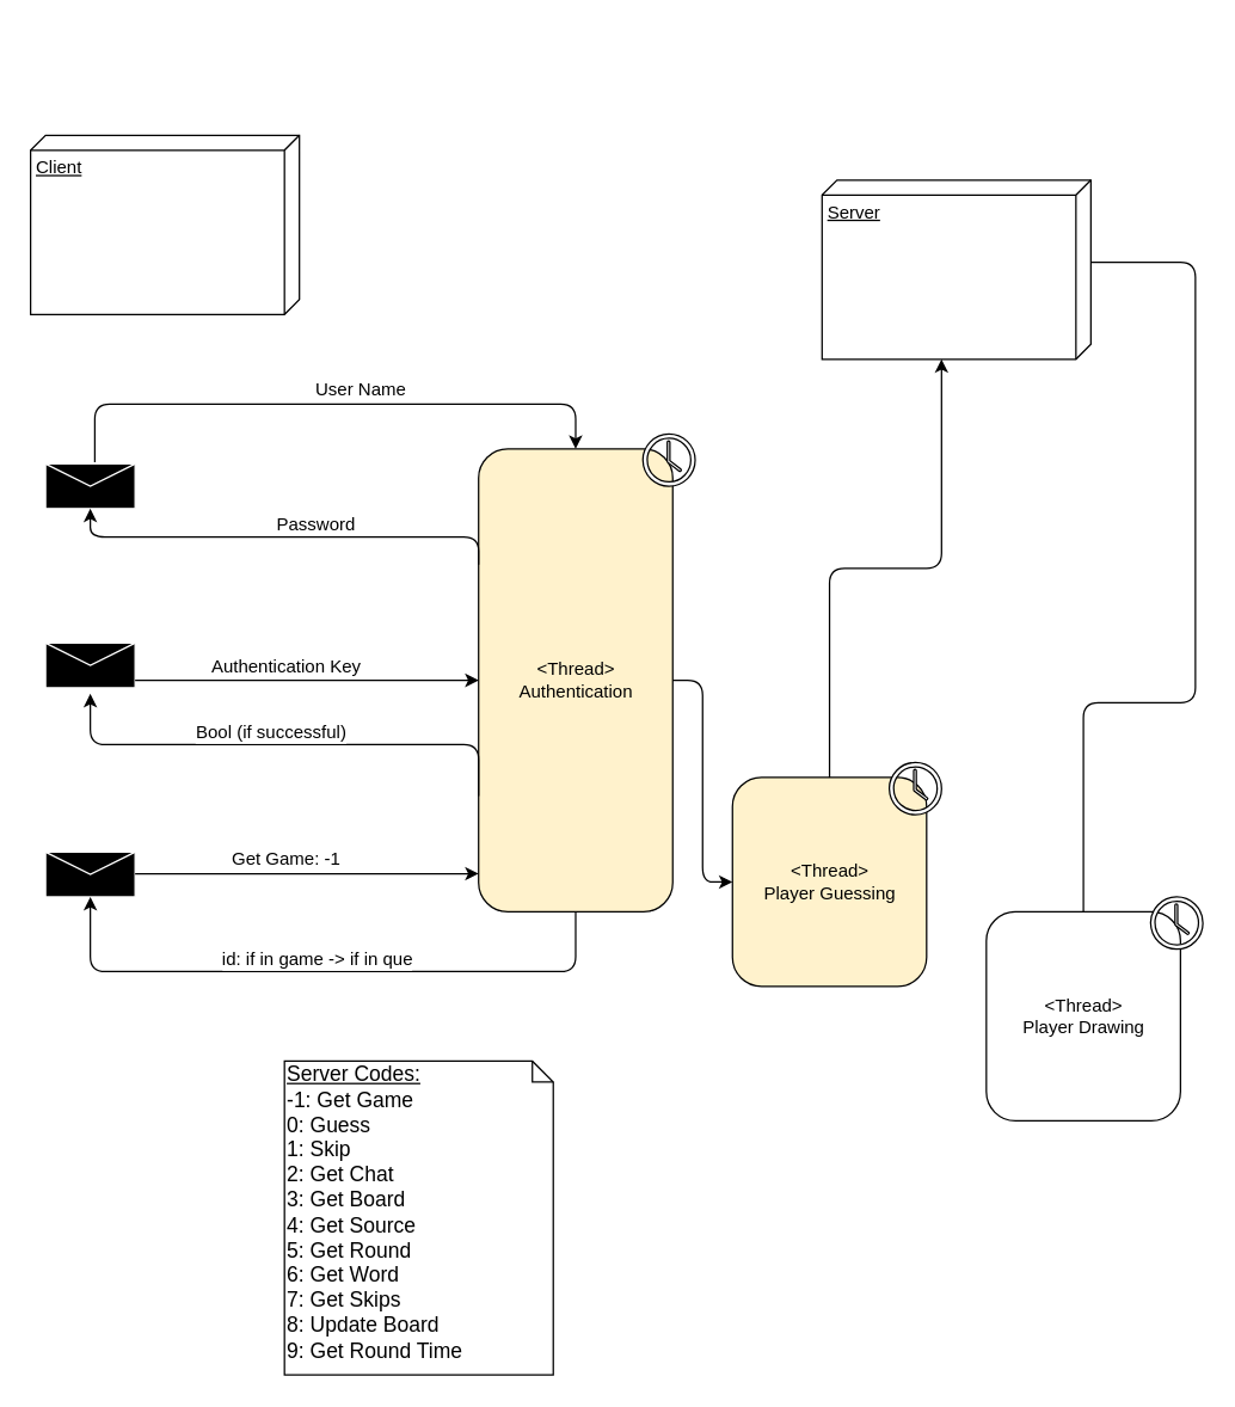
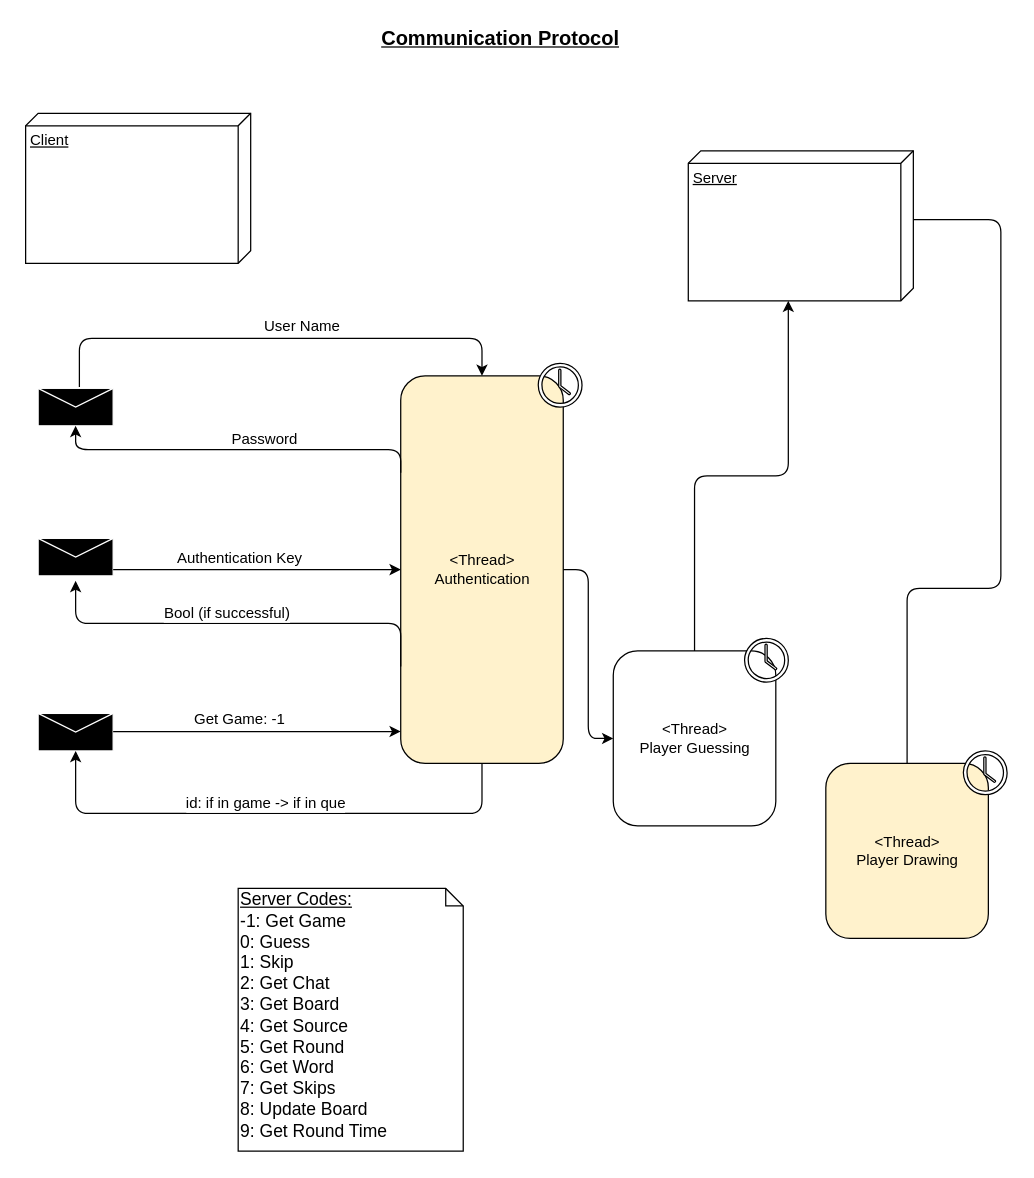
  <mxCell id="0" />
  <mxCell id="1" parent="0" />
  <mxCell id="2" value="Client" style="verticalAlign=top;align=left;spacingTop=8;spacingLeft=2;spacingRight=12;shape=cube;size=10;direction=south;fontStyle=4;html=1;" parent="1" vertex="1"><mxGeometry x="20" y="90" width="180" height="120" as="geometry" /></mxCell>
  <mxCell id="3" value="Server" style="verticalAlign=top;align=left;spacingTop=8;spacingLeft=2;spacingRight=12;shape=cube;size=10;direction=south;fontStyle=4;html=1;" parent="1" vertex="1"><mxGeometry x="550" y="120" width="180" height="120" as="geometry" /></mxCell>
  <mxCell id="4" value="&amp;lt;Thread&amp;gt;&lt;br&gt;Authentication" style="html=1;perimeter=rectanglePerimeter;rounded=1;fillColor=#fff2cc;" parent="1" vertex="1"><mxGeometry x="320" y="300" width="130" height="310" as="geometry" /></mxCell>
  <mxCell id="5" value="" style="pointerEvents=1;shadow=0;dashed=0;html=1;labelPosition=center;verticalLabelPosition=bottom;verticalAlign=top;outlineConnect=0;align=center;shape=mxgraph.office.concepts.clock;rounded=1;" parent="1" vertex="1"><mxGeometry x="430" y="290" width="35" height="35" as="geometry" /></mxCell>
- <mxCell id="6" value="&amp;lt;Thread&amp;gt;&lt;br&gt;Player Guessing" style="html=1;perimeter=rectanglePerimeter;rounded=1;fillColor=#fff2cc;" parent="1" vertex="1"><mxGeometry x="490" y="520" width="130" height="140" as="geometry" /></mxCell>
- <mxCell id="7" value="&amp;lt;Thread&amp;gt;&lt;br&gt;Player Drawing" style="html=1;perimeter=rectanglePerimeter;rounded=1;" parent="1" vertex="1"><mxGeometry x="660" y="610" width="130" height="140" as="geometry" /></mxCell>
+ <mxCell id="6" value="&amp;lt;Thread&amp;gt;&lt;br&gt;Player Guessing" style="html=1;perimeter=rectanglePerimeter;rounded=1;" parent="1" vertex="1"><mxGeometry x="490" y="520" width="130" height="140" as="geometry" /></mxCell>
+ <mxCell id="7" value="&amp;lt;Thread&amp;gt;&lt;br&gt;Player Drawing" style="html=1;perimeter=rectanglePerimeter;rounded=1;fillColor=#fff2cc;" parent="1" vertex="1"><mxGeometry x="660" y="610" width="130" height="140" as="geometry" /></mxCell>
  <mxCell id="8" value="" style="pointerEvents=1;shadow=0;dashed=0;html=1;labelPosition=center;verticalLabelPosition=bottom;verticalAlign=top;outlineConnect=0;align=center;shape=mxgraph.office.concepts.clock;rounded=1;" parent="1" vertex="1"><mxGeometry x="595" y="510" width="35" height="35" as="geometry" /></mxCell>
  <mxCell id="9" value="" style="pointerEvents=1;shadow=0;dashed=0;html=1;labelPosition=center;verticalLabelPosition=bottom;verticalAlign=top;outlineConnect=0;align=center;shape=mxgraph.office.concepts.clock;rounded=1;" parent="1" vertex="1"><mxGeometry x="770" y="600" width="35" height="35" as="geometry" /></mxCell>
  <mxCell id="10" value="" style="edgeStyle=elbowEdgeStyle;elbow=vertical;endArrow=classic;html=1;exitX=0.5;exitY=0;exitDx=0;exitDy=0;" parent="1" source="6" edge="1"><mxGeometry width="50" height="50" relative="1" as="geometry"><mxPoint x="580" y="290" as="sourcePoint" /><mxPoint x="630" y="240" as="targetPoint" /></mxGeometry></mxCell>
  <mxCell id="11" value="" style="edgeStyle=elbowEdgeStyle;elbow=horizontal;endArrow=classic;html=1;" parent="1" source="4" target="6" edge="1"><mxGeometry width="50" height="50" relative="1" as="geometry"><mxPoint x="460" y="540" as="sourcePoint" /><mxPoint x="510" y="490" as="targetPoint" /></mxGeometry></mxCell>
  <mxCell id="12" value="" style="edgeStyle=segmentEdgeStyle;endArrow=none;html=1;entryX=0;entryY=0;entryDx=55;entryDy=0;entryPerimeter=0;exitX=0.5;exitY=0;exitDx=0;exitDy=0;" parent="1" source="7" target="3" edge="1"><mxGeometry width="50" height="50" relative="1" as="geometry"><mxPoint x="730" y="360" as="sourcePoint" /><mxPoint x="780" y="310" as="targetPoint" /><Array as="points"><mxPoint x="725" y="470" /><mxPoint x="800" y="470" /><mxPoint x="800" y="175" /></Array></mxGeometry></mxCell>
  <mxCell id="13" value="" style="verticalLabelPosition=bottom;shadow=0;dashed=0;align=center;html=1;verticalAlign=top;strokeWidth=1;shape=mxgraph.mockup.misc.mail2;rounded=1;fillColor=#000000;strokeColor=#FFFFFF;" parent="1" vertex="1"><mxGeometry x="30" y="310" width="60" height="30" as="geometry" /></mxCell>
  <mxCell id="14" value="" style="verticalLabelPosition=bottom;shadow=0;dashed=0;align=center;html=1;verticalAlign=top;strokeWidth=1;shape=mxgraph.mockup.misc.mail2;rounded=1;fillColor=#000000;strokeColor=#FFFFFF;" parent="1" vertex="1"><mxGeometry x="30" y="430" width="60" height="30" as="geometry" /></mxCell>
  <mxCell id="15" value="" style="verticalLabelPosition=bottom;shadow=0;dashed=0;align=center;html=1;verticalAlign=top;strokeWidth=1;shape=mxgraph.mockup.misc.mail2;rounded=1;fillColor=#000000;strokeColor=#FFFFFF;" parent="1" vertex="1"><mxGeometry x="30" y="570" width="60" height="30" as="geometry" /></mxCell>
  <mxCell id="16" value="" style="edgeStyle=elbowEdgeStyle;elbow=vertical;endArrow=classic;html=1;exitX=0.55;exitY=-0.033;exitDx=0;exitDy=0;exitPerimeter=0;entryX=0.5;entryY=0;entryDx=0;entryDy=0;" parent="1" source="13" target="4" edge="1"><mxGeometry width="50" height="50" relative="1" as="geometry"><mxPoint x="460" y="440" as="sourcePoint" /><mxPoint x="510" y="390" as="targetPoint" /><Array as="points"><mxPoint x="230" y="270" /></Array></mxGeometry></mxCell>
  <mxCell id="17" value="User Name" style="text;html=1;align=center;verticalAlign=middle;resizable=0;points=[];labelBackgroundColor=#ffffff;" parent="16" vertex="1" connectable="0"><mxGeometry x="0.192" y="-1" relative="1" as="geometry"><mxPoint x="-16.99" y="-11" as="offset" /></mxGeometry></mxCell>
  <mxCell id="18" value="" style="edgeStyle=elbowEdgeStyle;elbow=vertical;endArrow=classic;html=1;exitX=0;exitY=0.25;exitDx=0;exitDy=0;" parent="1" source="4" target="13" edge="1"><mxGeometry width="50" height="50" relative="1" as="geometry"><mxPoint x="460" y="440" as="sourcePoint" /><mxPoint x="510" y="390" as="targetPoint" /></mxGeometry></mxCell>
  <mxCell id="19" value="Password" style="text;html=1;align=center;verticalAlign=middle;resizable=0;points=[];labelBackgroundColor=#ffffff;" parent="18" vertex="1" connectable="0"><mxGeometry x="-0.264" y="2" relative="1" as="geometry"><mxPoint x="-19.5" y="-11" as="offset" /></mxGeometry></mxCell>
  <mxCell id="20" value="" style="edgeStyle=elbowEdgeStyle;elbow=horizontal;endArrow=classic;html=1;entryX=0;entryY=0.5;entryDx=0;entryDy=0;" parent="1" source="14" target="4" edge="1"><mxGeometry width="50" height="50" relative="1" as="geometry"><mxPoint x="460" y="440" as="sourcePoint" /><mxPoint x="510" y="390" as="targetPoint" /><Array as="points"><mxPoint x="220" y="455" /><mxPoint x="120" y="440" /><mxPoint x="200" y="430" /></Array></mxGeometry></mxCell>
  <mxCell id="21" value="Authentication Key" style="text;html=1;align=center;verticalAlign=middle;resizable=0;points=[];labelBackgroundColor=#ffffff;" parent="20" vertex="1" connectable="0"><mxGeometry x="0.565" y="1" relative="1" as="geometry"><mxPoint x="-80" y="-9" as="offset" /></mxGeometry></mxCell>
  <mxCell id="22" value="" style="edgeStyle=elbowEdgeStyle;elbow=vertical;endArrow=classic;html=1;exitX=0;exitY=0.75;exitDx=0;exitDy=0;entryX=0.5;entryY=1.133;entryDx=0;entryDy=0;entryPerimeter=0;" parent="1" source="4" target="14" edge="1"><mxGeometry width="50" height="50" relative="1" as="geometry"><mxPoint x="460" y="340" as="sourcePoint" /><mxPoint x="510" y="290" as="targetPoint" /></mxGeometry></mxCell>
  <mxCell id="23" value="Bool (if successful)" style="text;html=1;align=center;verticalAlign=middle;resizable=0;points=[];labelBackgroundColor=#ffffff;" parent="22" vertex="1" connectable="0"><mxGeometry x="-0.084" y="4" relative="1" as="geometry"><mxPoint x="-23.6" y="-12.43" as="offset" /></mxGeometry></mxCell>
  <mxCell id="24" value="" style="edgeStyle=elbowEdgeStyle;elbow=horizontal;endArrow=classic;html=1;entryX=0;entryY=0.5;entryDx=0;entryDy=0;" parent="1" edge="1"><mxGeometry width="50" height="50" relative="1" as="geometry"><mxPoint x="90" y="584.5" as="sourcePoint" /><mxPoint x="320" y="584.5" as="targetPoint" /><Array as="points"><mxPoint x="220" y="584.5" /><mxPoint x="120" y="569.5" /><mxPoint x="200" y="559.5" /></Array></mxGeometry></mxCell>
  <mxCell id="25" value="Get Game: -1" style="text;html=1;align=center;verticalAlign=middle;resizable=0;points=[];labelBackgroundColor=#ffffff;" parent="24" vertex="1" connectable="0"><mxGeometry x="0.565" y="1" relative="1" as="geometry"><mxPoint x="-80" y="-9" as="offset" /></mxGeometry></mxCell>
  <mxCell id="26" value="" style="edgeStyle=elbowEdgeStyle;elbow=vertical;endArrow=classic;html=1;exitX=0.5;exitY=1;exitDx=0;exitDy=0;entryX=0.5;entryY=1.133;entryDx=0;entryDy=0;entryPerimeter=0;" parent="1" source="4" edge="1"><mxGeometry width="50" height="50" relative="1" as="geometry"><mxPoint x="320" y="668.51" as="sourcePoint" /><mxPoint x="60" y="600" as="targetPoint" /><Array as="points"><mxPoint x="220" y="650" /></Array></mxGeometry></mxCell>
  <mxCell id="27" value="id: if in game -&amp;gt; if in que" style="text;html=1;align=center;verticalAlign=middle;resizable=0;points=[];labelBackgroundColor=#ffffff;" parent="26" vertex="1" connectable="0"><mxGeometry x="-0.084" y="4" relative="1" as="geometry"><mxPoint x="-23.6" y="-12.43" as="offset" /></mxGeometry></mxCell>
  <mxCell id="28" value="&lt;u&gt;Server Codes:&lt;br style=&quot;font-size: 14px&quot;&gt;&lt;/u&gt;-1: Get Game&lt;br style=&quot;font-size: 14px&quot;&gt;0: Guess&lt;br style=&quot;font-size: 14px&quot;&gt;1: Skip&lt;br style=&quot;font-size: 14px&quot;&gt;2: Get Chat&lt;br style=&quot;font-size: 14px&quot;&gt;3: Get Board&lt;br style=&quot;font-size: 14px&quot;&gt;4: Get Source&lt;br style=&quot;font-size: 14px&quot;&gt;5: Get Round&lt;br style=&quot;font-size: 14px&quot;&gt;6: Get Word&lt;br style=&quot;font-size: 14px&quot;&gt;7: Get Skips&lt;br style=&quot;font-size: 14px&quot;&gt;8: Update Board&lt;br style=&quot;font-size: 14px&quot;&gt;9: Get Round Time" style="shape=note;whiteSpace=wrap;html=1;size=14;verticalAlign=top;align=left;spacingTop=-6;rounded=1;strokeColor=#000000;fillColor=#FFFFFF;fontSize=14;" parent="1" vertex="1"><mxGeometry x="190" y="710" width="180" height="210" as="geometry" /></mxCell>
+ <mxCell id="29" value="Communication Protocol" style="text;html=1;strokeColor=none;fillColor=none;align=center;verticalAlign=middle;whiteSpace=wrap;rounded=0;fontSize=16;fontStyle=5" parent="1" vertex="1"><mxGeometry x="280" y="20" width="240" height="20" as="geometry" /></mxCell>
